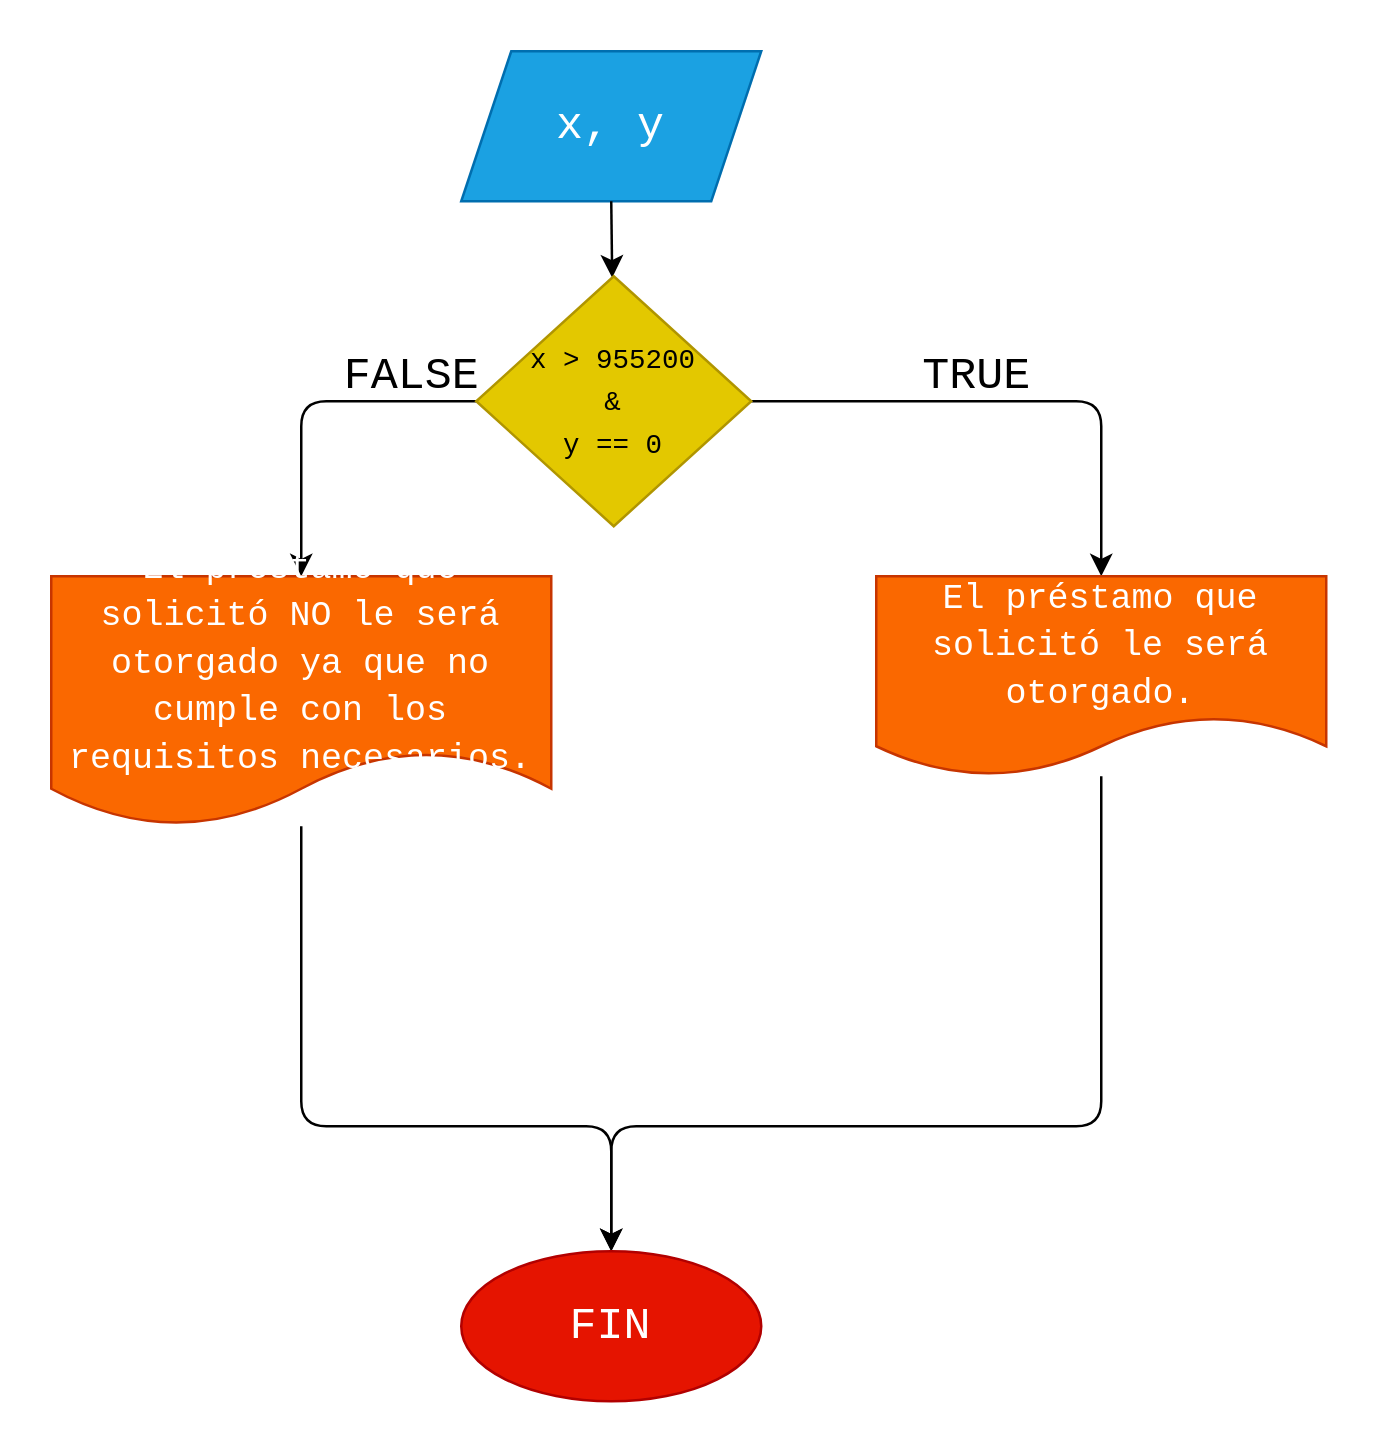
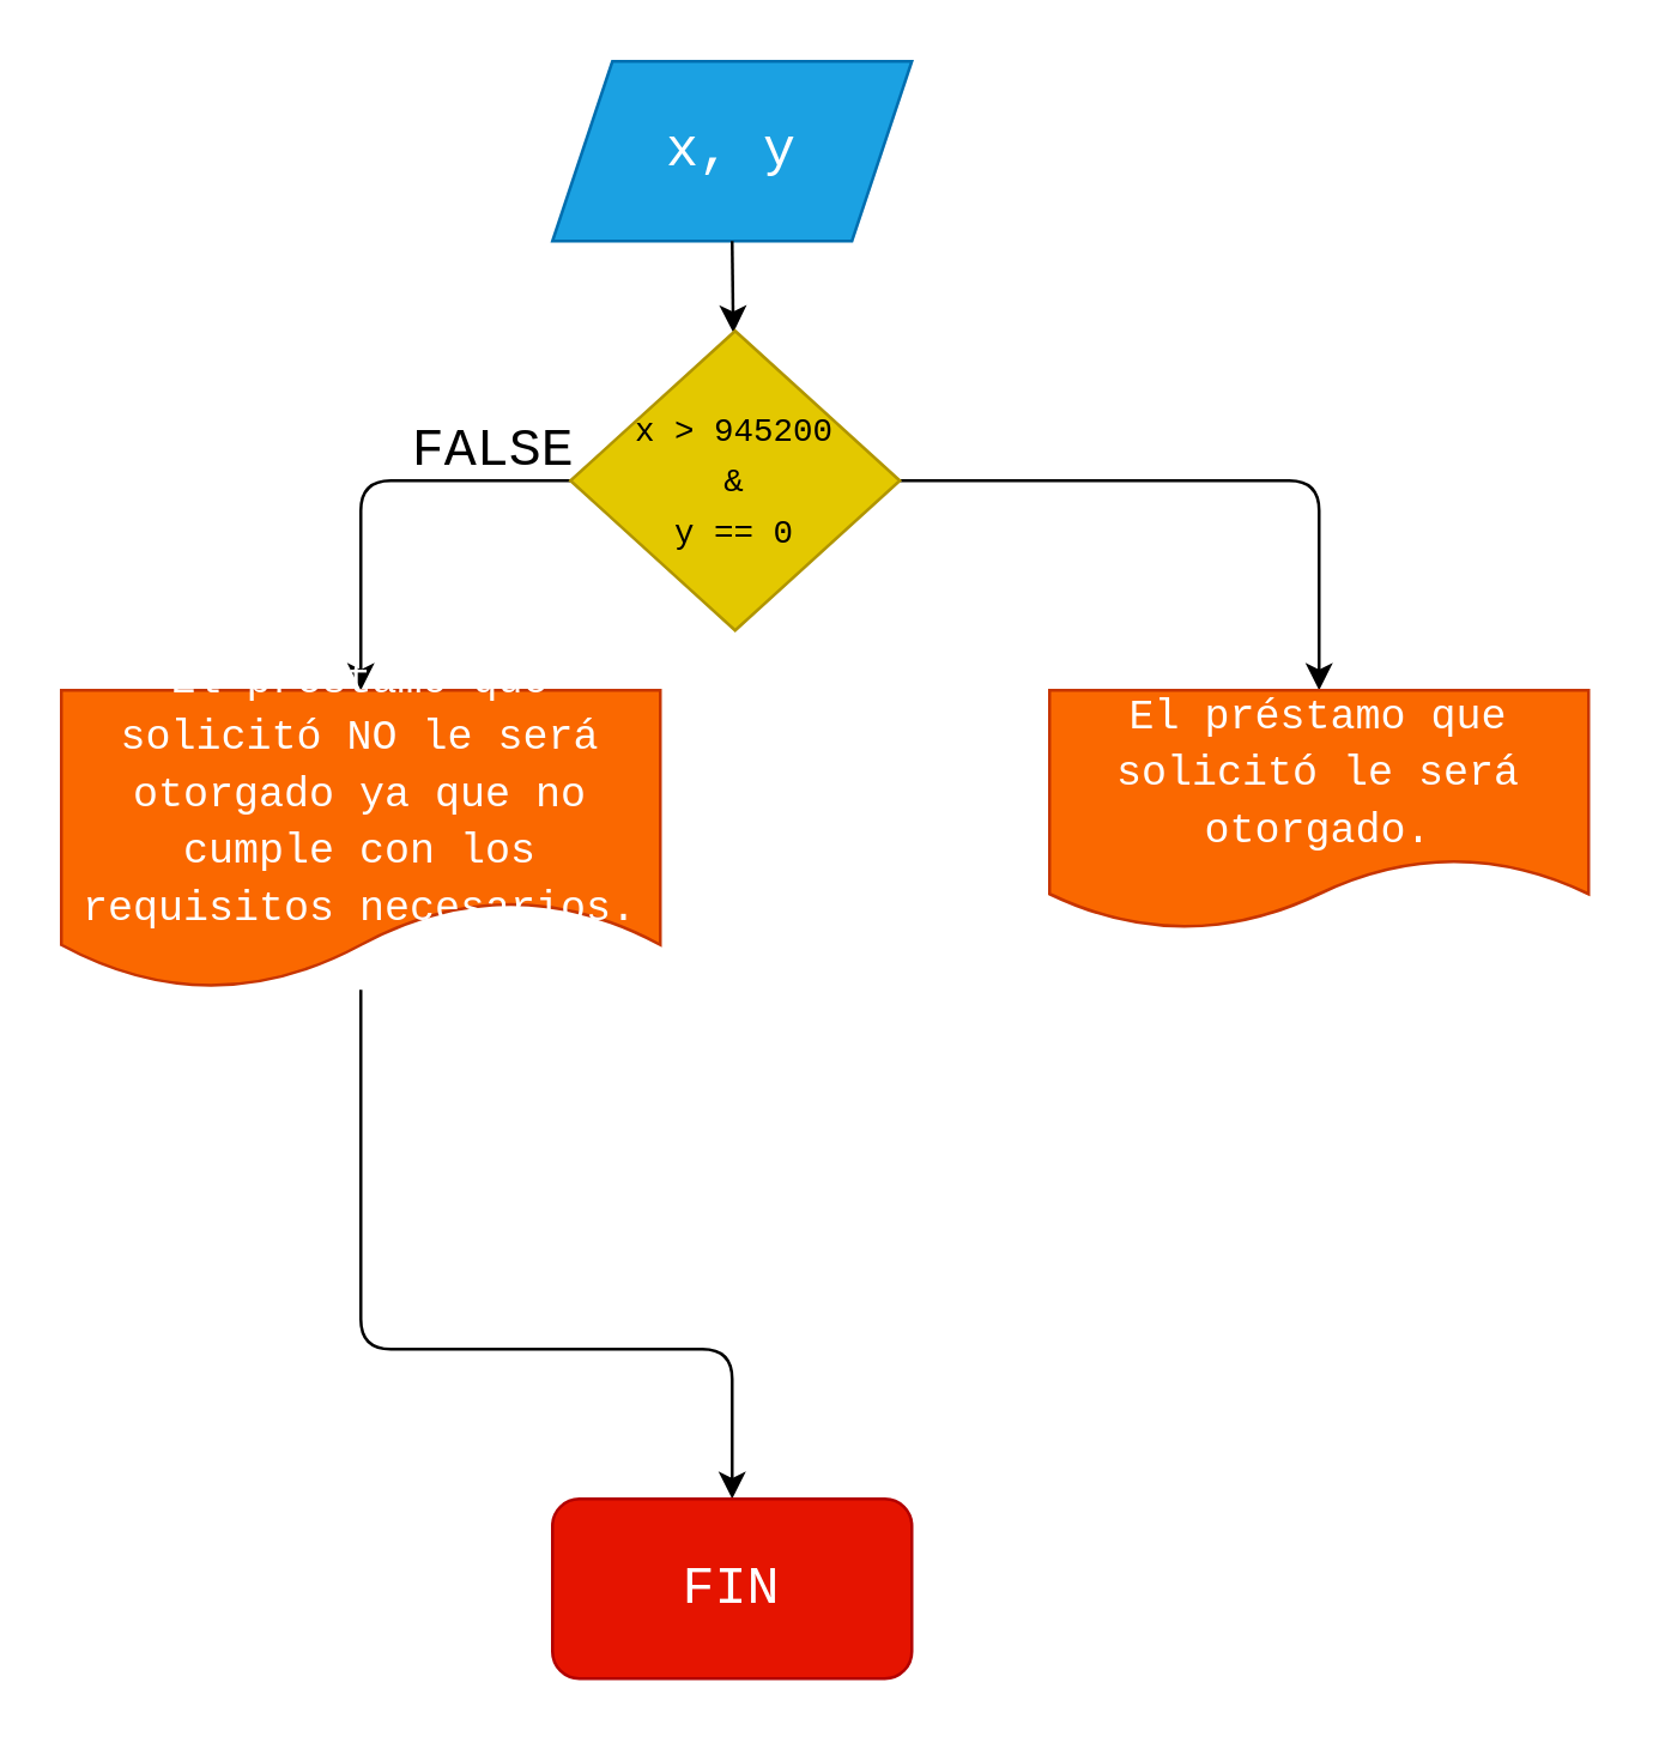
  <mxCell id="0" />
  <mxCell id="1" parent="0" />
  <mxCell id="2" value="x, y" style="shape=parallelogram;perimeter=parallelogramPerimeter;whiteSpace=wrap;html=1;fixedSize=1;fillColor=#1ba1e2;fontColor=#ffffff;strokeColor=#006EAF;fontFamily=Courier New;fontSize=18;" vertex="1" parent="1"><mxGeometry x="184" y="20" width="120" height="60" as="geometry" /></mxCell>
  <mxCell id="3" value="" style="edgeStyle=none;html=1;fontFamily=Courier New;fontSize=18;" edge="1" parent="1" target="6"><mxGeometry relative="1" as="geometry"><mxPoint x="244" y="80" as="sourcePoint" /></mxGeometry></mxCell>
  <mxCell id="4" value="" style="edgeStyle=none;html=1;fontFamily=Courier New;fontSize=18;" edge="1" parent="1" source="6" target="8"><mxGeometry relative="1" as="geometry"><Array as="points"><mxPoint x="440" y="160" /></Array></mxGeometry></mxCell>
  <mxCell id="5" value="" style="edgeStyle=none;html=1;fontFamily=Courier New;fontSize=18;entryX=0.5;entryY=0;entryDx=0;entryDy=0;" edge="1" parent="1" source="6" target="10"><mxGeometry relative="1" as="geometry"><Array as="points"><mxPoint x="120" y="160" /></Array><mxPoint x="120" y="230" as="targetPoint" /></mxGeometry></mxCell>
- <mxCell id="6" value="&lt;font style=&quot;font-size: 11px;&quot;&gt;x &amp;gt; 955200&lt;br&gt;&amp;amp;&lt;br&gt;y == 0&lt;/font&gt;" style="rhombus;whiteSpace=wrap;html=1;fillColor=#e3c800;fontColor=#000000;strokeColor=#B09500;fontFamily=Courier New;fontSize=14;" vertex="1" parent="1"><mxGeometry x="190" y="110" width="110" height="100" as="geometry" /></mxCell>
- <mxCell id="7" style="edgeStyle=none;html=1;entryX=0.5;entryY=0;entryDx=0;entryDy=0;fontFamily=Courier New;fontSize=18;" edge="1" parent="1" source="8" target="11"><mxGeometry relative="1" as="geometry"><Array as="points"><mxPoint x="440" y="450" /><mxPoint x="244" y="450" /></Array></mxGeometry></mxCell>
+ <mxCell id="6" value="&lt;font style=&quot;font-size: 11px;&quot;&gt;x &amp;gt; 945200&lt;br&gt;&amp;amp;&lt;br&gt;y == 0&lt;/font&gt;" style="rhombus;whiteSpace=wrap;html=1;fillColor=#e3c800;fontColor=#000000;strokeColor=#B09500;fontFamily=Courier New;fontSize=14;" vertex="1" parent="1"><mxGeometry x="190" y="110" width="110" height="100" as="geometry" /></mxCell>
  <mxCell id="8" value="&lt;div style=&quot;font-family: Consolas, &amp;quot;Courier New&amp;quot;, monospace; line-height: 19px;&quot;&gt;&lt;font color=&quot;#ffffff&quot;&gt;El préstamo que solicitó le será otorgado.&lt;/font&gt;&lt;/div&gt;" style="shape=document;whiteSpace=wrap;html=1;boundedLbl=1;fillColor=#fa6800;fontColor=#000000;strokeColor=#C73500;fontFamily=Courier New;fontSize=14;" vertex="1" parent="1"><mxGeometry x="350" y="230" width="180" height="80" as="geometry" /></mxCell>
  <mxCell id="9" style="edgeStyle=none;html=1;entryX=0.5;entryY=0;entryDx=0;entryDy=0;fontFamily=Courier New;fontSize=18;" edge="1" parent="1" source="10" target="11"><mxGeometry relative="1" as="geometry"><Array as="points"><mxPoint x="120" y="450" /><mxPoint x="244" y="450" /></Array></mxGeometry></mxCell>
  <mxCell id="10" value="&lt;div style=&quot;font-family: Consolas, &amp;quot;Courier New&amp;quot;, monospace; line-height: 19px;&quot;&gt;&lt;font style=&quot;&quot; color=&quot;#ffffff&quot;&gt;El préstamo que solicitó NO le será otorgado ya que no cumple con los requisitos necesarios.&lt;/font&gt;&lt;/div&gt;" style="shape=document;whiteSpace=wrap;html=1;boundedLbl=1;fillColor=#fa6800;fontColor=#000000;strokeColor=#C73500;fontFamily=Courier New;fontSize=14;" vertex="1" parent="1"><mxGeometry x="20" y="230" width="200" height="100" as="geometry" /></mxCell>
- <mxCell id="11" value="FIN" style="ellipse;whiteSpace=wrap;html=1;fillColor=#e51400;fontColor=#ffffff;strokeColor=#B20000;fontFamily=Courier New;fontSize=18;" vertex="1" parent="1"><mxGeometry x="184" y="500" width="120" height="60" as="geometry" /></mxCell>
- <mxCell id="12" value="TRUE" style="text;html=1;align=center;verticalAlign=middle;resizable=0;points=[];autosize=1;strokeColor=none;fillColor=none;fontSize=18;fontFamily=Courier New;" vertex="1" parent="1"><mxGeometry x="355" y="130" width="70" height="40" as="geometry" /></mxCell>
+ <mxCell id="11" value="FIN" style="whiteSpace=wrap;html=1;fillColor=#e51400;fontColor=#ffffff;strokeColor=#B20000;fontFamily=Courier New;fontSize=18;rounded=1;" vertex="1" parent="1"><mxGeometry x="184" y="500" width="120" height="60" as="geometry" /></mxCell>
  <mxCell id="13" value="FALSE" style="text;html=1;align=center;verticalAlign=middle;resizable=0;points=[];autosize=1;strokeColor=none;fillColor=none;fontSize=18;fontFamily=Courier New;" vertex="1" parent="1"><mxGeometry x="124" y="130" width="80" height="40" as="geometry" /></mxCell>
